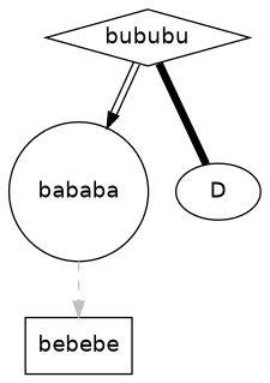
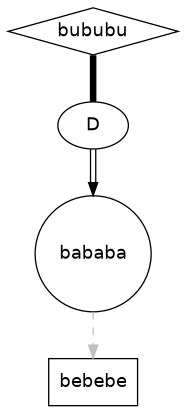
  digraph {
    fontname="DejaVu Sans"
    node [fontname="DejaVu Sans"]
    edge [fontname="DejaVu Sans"]
    n1 [label=bububu shape=diamond]
    n2 [label=bababa shape=circle]
    D
    n4 [label=bebebe shape=box]
-   n1 -> n2 [color="black:invis:black"]
+   D -> n2 [color="black:invis:black"]
    n1 -> D [arrowhead=none penwidth=5]
    n2 -> n4 [color=grey style=dashed]
  }
